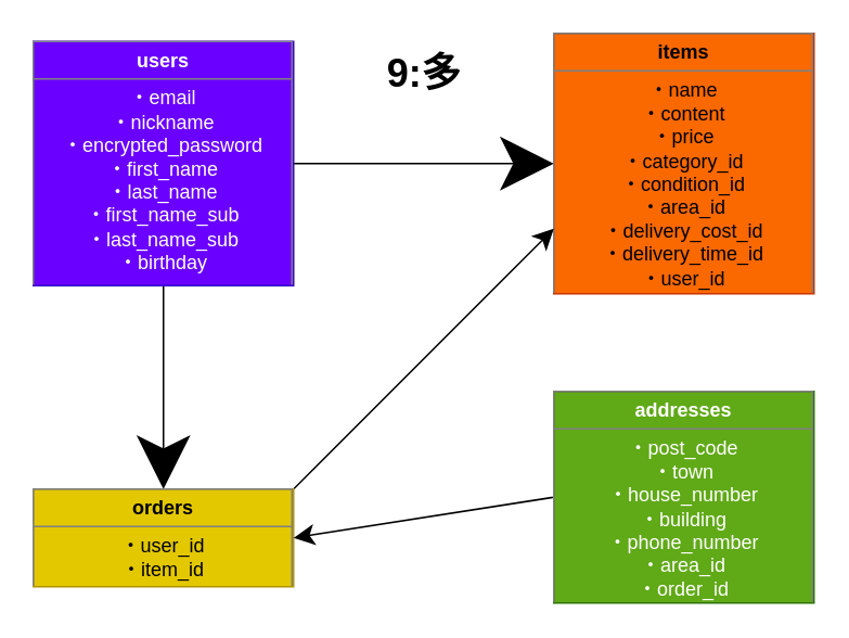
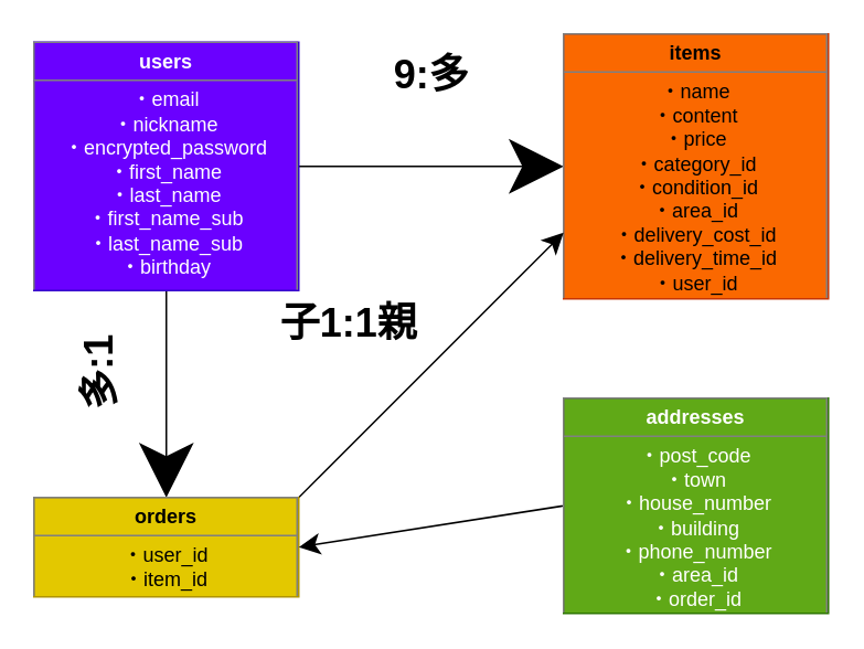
  <mxCell id="0" />
  <mxCell id="1" parent="0" />
  <mxCell id="2" style="edgeStyle=none;html=1;exitX=1;exitY=0.5;exitDx=0;exitDy=0;endSize=30;" parent="1" source="4" target="5" edge="1"><mxGeometry relative="1" as="geometry" /></mxCell>
  <mxCell id="3" style="edgeStyle=none;html=1;exitX=0.5;exitY=1;exitDx=0;exitDy=0;entryX=0.5;entryY=0;entryDx=0;entryDy=0;endSize=30;" parent="1" source="4" target="7" edge="1"><mxGeometry relative="1" as="geometry" /></mxCell>
  <mxCell id="4" value="&lt;table border=&quot;1&quot; width=&quot;100%&quot; height=&quot;100%&quot; cellpadding=&quot;4&quot; style=&quot;width:100%;height:100%;border-collapse:collapse;&quot;&gt;&lt;tbody&gt;&lt;tr&gt;&lt;th align=&quot;center&quot;&gt;users&lt;/th&gt;&lt;/tr&gt;&lt;tr&gt;&lt;td align=&quot;center&quot;&gt;・email &lt;br&gt;・nickname&lt;br&gt;・encrypted_password&lt;br&gt;・first_name&lt;br&gt;・last_name&lt;br&gt;・first_name_sub&lt;br&gt;・last_name_sub&lt;br&gt;・birthday&lt;br&gt;&lt;br&gt;&lt;br&gt;&lt;/td&gt;&lt;/tr&gt;&lt;tr&gt;&lt;td align=&quot;center&quot;&gt;&lt;br&gt;&lt;/td&gt;&lt;/tr&gt;&lt;/tbody&gt;&lt;/table&gt;" style="text;html=1;whiteSpace=wrap;overflow=fill;rounded=0;fillColor=#6a00ff;fontColor=#ffffff;strokeColor=#3700CC;" parent="1" vertex="1"><mxGeometry x="20" y="25" width="160" height="150" as="geometry" /></mxCell>
  <mxCell id="5" value="&lt;table border=&quot;1&quot; width=&quot;100%&quot; height=&quot;100%&quot; cellpadding=&quot;4&quot; style=&quot;width:100%;height:100%;border-collapse:collapse;&quot;&gt;&lt;tbody&gt;&lt;tr&gt;&lt;th align=&quot;center&quot;&gt;items&lt;/th&gt;&lt;/tr&gt;&lt;tr&gt;&lt;td align=&quot;center&quot;&gt;・name&lt;br&gt;・content&lt;br&gt;・price&lt;br&gt;・category_id&lt;br&gt;・condition_id&lt;br&gt;・area_id&lt;br&gt;・delivery_cost_id&lt;br&gt;・delivery_time_id&lt;br&gt;・user_id&lt;br&gt;&lt;br&gt;&lt;br&gt;&lt;br&gt;&lt;br&gt;&lt;/td&gt;&lt;/tr&gt;&lt;tr&gt;&lt;td align=&quot;center&quot;&gt;&lt;br&gt;&lt;/td&gt;&lt;/tr&gt;&lt;/tbody&gt;&lt;/table&gt;" style="text;html=1;whiteSpace=wrap;strokeColor=#C73500;fillColor=#fa6800;overflow=fill;fontColor=#000000;" parent="1" vertex="1"><mxGeometry x="340" y="20" width="160" height="160" as="geometry" /></mxCell>
  <mxCell id="6" style="edgeStyle=none;html=1;exitX=1;exitY=0;exitDx=0;exitDy=0;entryX=0;entryY=0.75;entryDx=0;entryDy=0;endSize=10;" parent="1" source="7" target="5" edge="1"><mxGeometry relative="1" as="geometry" /></mxCell>
  <mxCell id="7" value="&lt;table border=&quot;1&quot; width=&quot;100%&quot; height=&quot;100%&quot; cellpadding=&quot;4&quot; style=&quot;width:100%;height:100%;border-collapse:collapse;&quot;&gt;&lt;tbody&gt;&lt;tr&gt;&lt;th align=&quot;center&quot;&gt;orders&lt;/th&gt;&lt;/tr&gt;&lt;tr&gt;&lt;td align=&quot;center&quot;&gt;・user_id&lt;br&gt;・item_id&lt;br&gt;&lt;br&gt;&lt;br&gt;&lt;br&gt;&lt;br&gt;&lt;br&gt;&lt;br&gt;&lt;br&gt;&lt;/td&gt;&lt;/tr&gt;&lt;tr&gt;&lt;td align=&quot;center&quot;&gt;&lt;br&gt;&lt;/td&gt;&lt;/tr&gt;&lt;/tbody&gt;&lt;/table&gt;" style="text;html=1;whiteSpace=wrap;strokeColor=#B09500;fillColor=#e3c800;overflow=fill;fontColor=#000000;" parent="1" vertex="1"><mxGeometry x="20" y="300" width="160" height="60" as="geometry" /></mxCell>
  <mxCell id="8" style="edgeStyle=none;html=1;exitX=0;exitY=0.5;exitDx=0;exitDy=0;entryX=1;entryY=0.5;entryDx=0;entryDy=0;endSize=10;" parent="1" source="9" target="7" edge="1"><mxGeometry relative="1" as="geometry" /></mxCell>
  <mxCell id="9" value="&lt;table border=&quot;1&quot; width=&quot;100%&quot; height=&quot;100%&quot; cellpadding=&quot;4&quot; style=&quot;width:100%;height:100%;border-collapse:collapse;&quot;&gt;&lt;tbody&gt;&lt;tr&gt;&lt;th align=&quot;center&quot;&gt;addresses&lt;/th&gt;&lt;/tr&gt;&lt;tr&gt;&lt;td align=&quot;center&quot;&gt;・post_code&lt;br&gt;・town&lt;br&gt;・house_number&lt;br&gt;・building&lt;br&gt;・phone_number&lt;br&gt;・area_id&lt;br&gt;・order_id&lt;br&gt;&lt;br&gt;&lt;br&gt;&lt;/td&gt;&lt;/tr&gt;&lt;tr&gt;&lt;td align=&quot;center&quot;&gt;&lt;br&gt;&lt;/td&gt;&lt;/tr&gt;&lt;/tbody&gt;&lt;/table&gt;" style="text;html=1;whiteSpace=wrap;strokeColor=#2D7600;fillColor=#60a917;overflow=fill;fontColor=#ffffff;" parent="1" vertex="1"><mxGeometry x="340" y="240" width="160" height="130" as="geometry" /></mxCell>
  <mxCell id="10" value="9:多" style="text;strokeColor=none;fillColor=none;html=1;fontSize=24;fontStyle=1;verticalAlign=middle;align=center;" parent="1" vertex="1"><mxGeometry x="210" y="25" width="100" height="40" as="geometry" /></mxCell>
+ <mxCell id="11" value="多:1" style="text;strokeColor=none;fillColor=none;html=1;fontSize=24;fontStyle=1;verticalAlign=middle;align=center;direction=south;flipV=1;flipH=1;horizontal=0;" parent="1" vertex="1"><mxGeometry x="40" y="175" width="40" height="100" as="geometry" /></mxCell>
+ <mxCell id="12" value="子1:1親" style="text;strokeColor=none;fillColor=none;html=1;fontSize=24;fontStyle=1;verticalAlign=middle;align=center;" parent="1" vertex="1"><mxGeometry x="160" y="175" width="100" height="40" as="geometry" /></mxCell>
